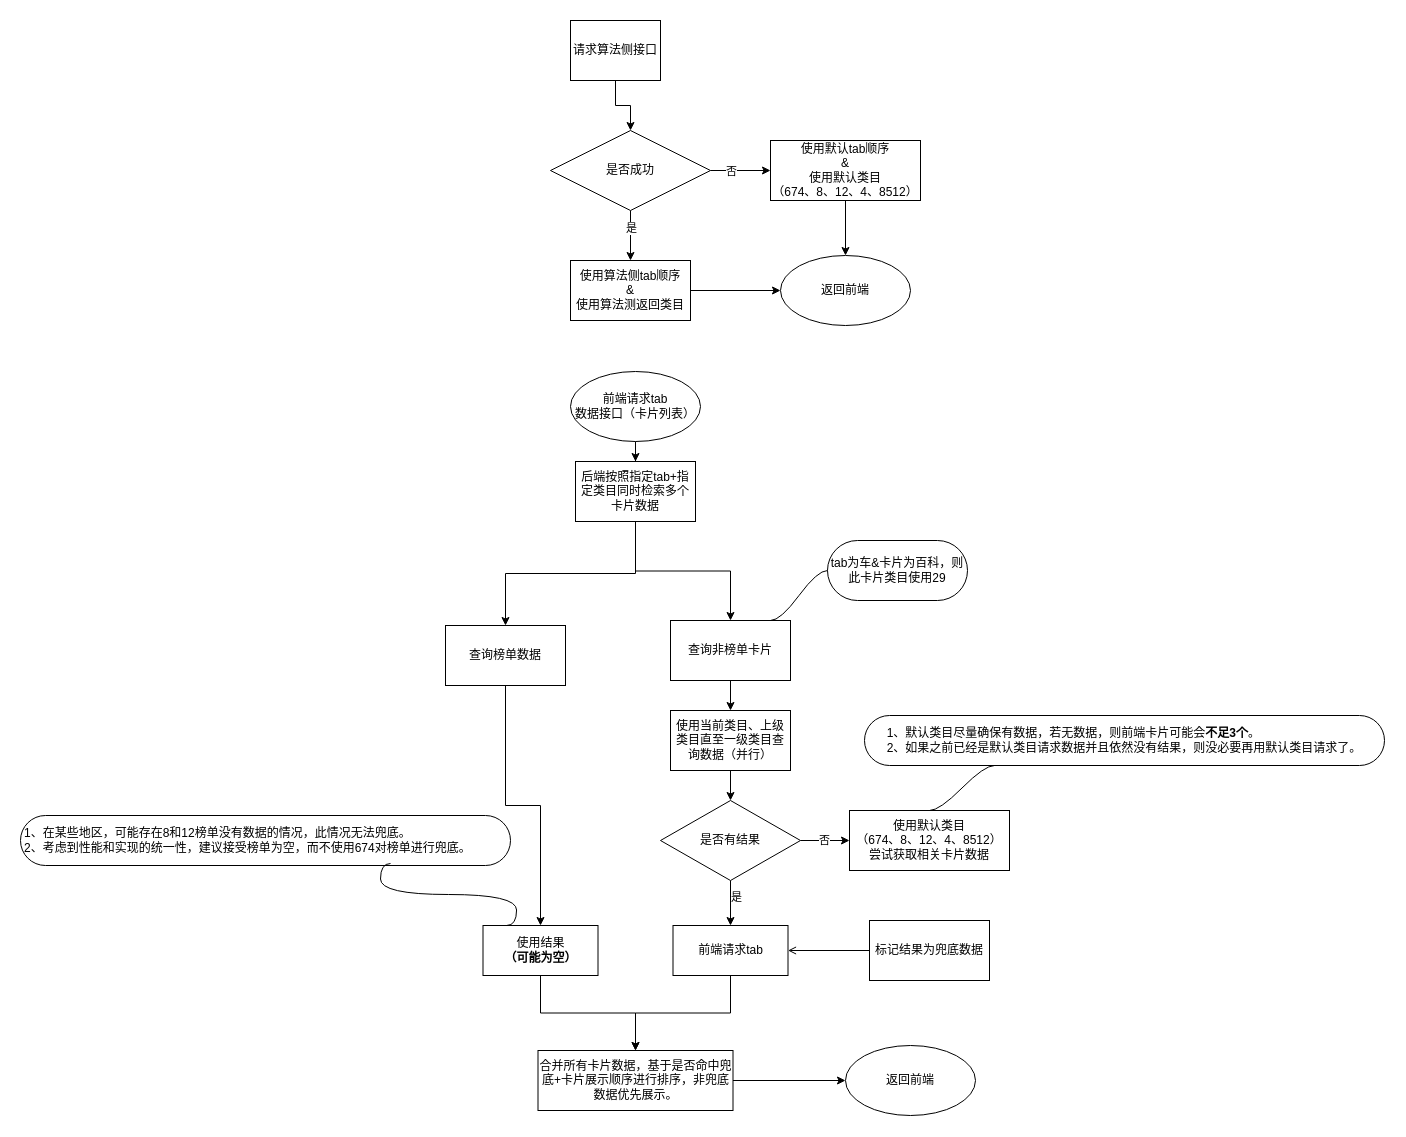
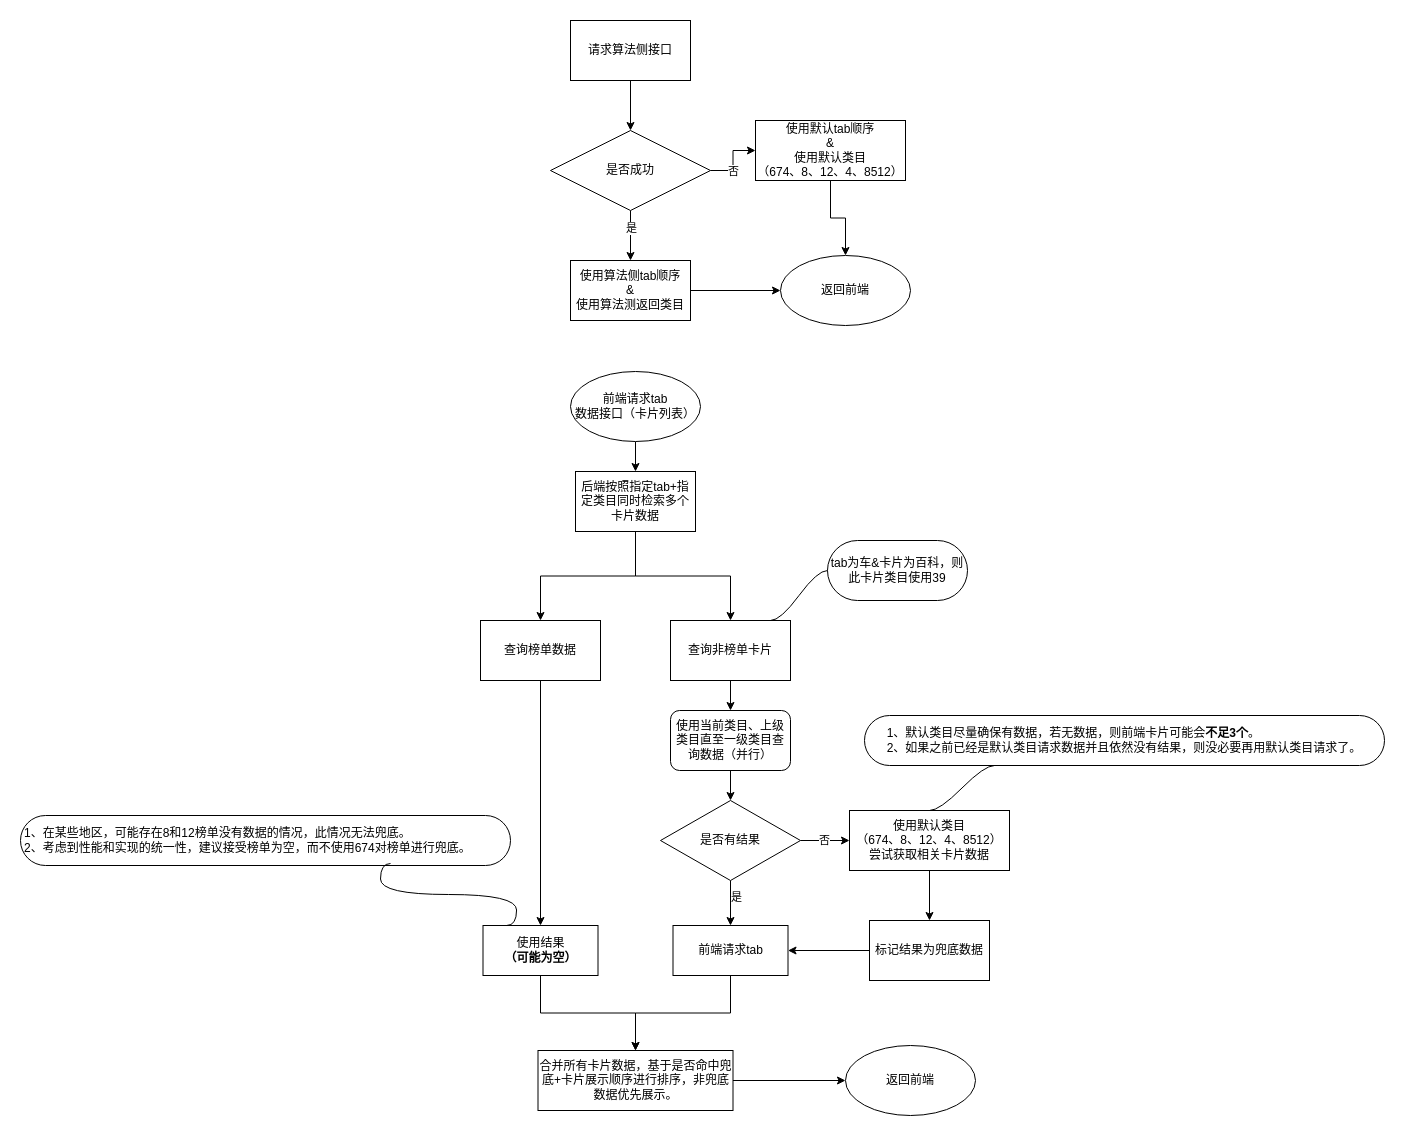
  <mxCell id="0" />
  <mxCell id="1" parent="0" />
  <mxCell id="2" value="" style="edgeStyle=orthogonalEdgeStyle;rounded=0;orthogonalLoop=1;jettySize=auto;html=1;" edge="1" parent="1" source="3" target="8"><mxGeometry relative="1" as="geometry" /></mxCell>
- <mxCell id="3" value="请求算法侧接口" style="rounded=0;whiteSpace=wrap;html=1;" vertex="1" parent="1"><mxGeometry x="570" y="20" width="90" height="60" as="geometry" /></mxCell>
+ <mxCell id="3" value="请求算法侧接口" style="rounded=0;whiteSpace=wrap;html=1;" vertex="1" parent="1"><mxGeometry x="570" y="20" width="120" height="60" as="geometry" /></mxCell>
  <mxCell id="4" value="" style="edgeStyle=orthogonalEdgeStyle;rounded=0;orthogonalLoop=1;jettySize=auto;html=1;" edge="1" parent="1" source="8" target="10"><mxGeometry relative="1" as="geometry" /></mxCell>
  <mxCell id="5" value="否" style="edgeLabel;html=1;align=center;verticalAlign=middle;resizable=0;points=[];" vertex="1" connectable="0" parent="4"><mxGeometry x="-0.319" relative="1" as="geometry"><mxPoint as="offset" /></mxGeometry></mxCell>
  <mxCell id="6" value="" style="edgeStyle=orthogonalEdgeStyle;rounded=0;orthogonalLoop=1;jettySize=auto;html=1;" edge="1" parent="1" source="8" target="12"><mxGeometry relative="1" as="geometry" /></mxCell>
  <mxCell id="7" value="是" style="edgeLabel;html=1;align=center;verticalAlign=middle;resizable=0;points=[];" vertex="1" connectable="0" parent="6"><mxGeometry x="-0.333" relative="1" as="geometry"><mxPoint as="offset" /></mxGeometry></mxCell>
  <mxCell id="8" value="是否成功" style="rhombus;whiteSpace=wrap;html=1;rounded=0;" vertex="1" parent="1"><mxGeometry x="550" y="130" width="160" height="80" as="geometry" /></mxCell>
  <mxCell id="9" value="" style="edgeStyle=orthogonalEdgeStyle;rounded=0;orthogonalLoop=1;jettySize=auto;html=1;" edge="1" parent="1" source="10" target="13"><mxGeometry relative="1" as="geometry" /></mxCell>
- <mxCell id="10" value="&lt;div&gt;使用默认tab顺序&lt;br&gt;&amp;amp;&lt;/div&gt;使用默认类目&lt;div&gt;（674、8、12、4、8512）&lt;/div&gt;" style="whiteSpace=wrap;html=1;rounded=0;" vertex="1" parent="1"><mxGeometry x="770" y="140" width="150" height="60" as="geometry" /></mxCell>
+ <mxCell id="10" value="&lt;div&gt;使用默认tab顺序&lt;br&gt;&amp;amp;&lt;/div&gt;使用默认类目&lt;div&gt;（674、8、12、4、8512）&lt;/div&gt;" style="whiteSpace=wrap;html=1;rounded=0;" vertex="1" parent="1"><mxGeometry x="755" y="120" width="150" height="60" as="geometry" /></mxCell>
  <mxCell id="11" value="" style="edgeStyle=orthogonalEdgeStyle;rounded=0;orthogonalLoop=1;jettySize=auto;html=1;" edge="1" parent="1" source="12" target="13"><mxGeometry relative="1" as="geometry" /></mxCell>
  <mxCell id="12" value="&lt;div&gt;使用算法侧tab顺序&lt;/div&gt;&lt;div&gt;&amp;amp;&lt;/div&gt;使用算法测返回类目" style="whiteSpace=wrap;html=1;rounded=0;" vertex="1" parent="1"><mxGeometry x="570" y="260" width="120" height="60" as="geometry" /></mxCell>
  <mxCell id="13" value="返回前端" style="ellipse;whiteSpace=wrap;html=1;" vertex="1" parent="1"><mxGeometry x="780" y="255" width="130" height="70" as="geometry" /></mxCell>
  <mxCell id="14" value="" style="edgeStyle=orthogonalEdgeStyle;rounded=0;orthogonalLoop=1;jettySize=auto;html=1;" edge="1" parent="1" source="15" target="17"><mxGeometry relative="1" as="geometry" /></mxCell>
  <mxCell id="15" value="前端请求tab&lt;div&gt;数据接口（卡片列表）&lt;/div&gt;" style="ellipse;whiteSpace=wrap;html=1;" vertex="1" parent="1"><mxGeometry x="570" y="371" width="130" height="70" as="geometry" /></mxCell>
  <mxCell id="16" value="" style="edgeStyle=orthogonalEdgeStyle;rounded=0;orthogonalLoop=1;jettySize=auto;html=1;" edge="1" parent="1" source="17" target="21"><mxGeometry relative="1" as="geometry" /></mxCell>
- <mxCell id="17" value="后端按照指定tab+指定类目同时检索多个卡片数据" style="rounded=0;whiteSpace=wrap;html=1;" vertex="1" parent="1"><mxGeometry x="575" y="461" width="120" height="60" as="geometry" /></mxCell>
+ <mxCell id="17" value="后端按照指定tab+指定类目同时检索多个卡片数据" style="rounded=0;whiteSpace=wrap;html=1;" vertex="1" parent="1"><mxGeometry x="575" y="471" width="120" height="60" as="geometry" /></mxCell>
  <mxCell id="18" value="" style="edgeStyle=orthogonalEdgeStyle;rounded=0;orthogonalLoop=1;jettySize=auto;html=1;" edge="1" parent="1" source="19" target="39"><mxGeometry relative="1" as="geometry"><mxPoint x="540" y="750" as="targetPoint" /></mxGeometry></mxCell>
- <mxCell id="19" value="查询榜单数据" style="rounded=0;whiteSpace=wrap;html=1;" vertex="1" parent="1"><mxGeometry x="445" y="625" width="120" height="60" as="geometry" /></mxCell>
+ <mxCell id="19" value="查询榜单数据" style="rounded=0;whiteSpace=wrap;html=1;" vertex="1" parent="1"><mxGeometry x="480" y="620" width="120" height="60" as="geometry" /></mxCell>
  <mxCell id="20" value="" style="edgeStyle=orthogonalEdgeStyle;rounded=0;orthogonalLoop=1;jettySize=auto;html=1;" edge="1" parent="1" source="21" target="24"><mxGeometry relative="1" as="geometry" /></mxCell>
  <mxCell id="21" value="查询非榜单卡片" style="rounded=0;whiteSpace=wrap;html=1;" vertex="1" parent="1"><mxGeometry x="670" y="620" width="120" height="60" as="geometry" /></mxCell>
  <mxCell id="22" value="" style="edgeStyle=orthogonalEdgeStyle;rounded=0;orthogonalLoop=1;jettySize=auto;html=1;exitX=0.5;exitY=1;exitDx=0;exitDy=0;entryX=0.5;entryY=0;entryDx=0;entryDy=0;" edge="1" parent="1" source="17" target="19"><mxGeometry relative="1" as="geometry"><mxPoint x="474.45" y="590" as="sourcePoint" /><mxPoint x="570" y="620" as="targetPoint" /></mxGeometry></mxCell>
  <mxCell id="23" value="" style="edgeStyle=orthogonalEdgeStyle;rounded=0;orthogonalLoop=1;jettySize=auto;html=1;" edge="1" parent="1" source="24" target="29"><mxGeometry relative="1" as="geometry" /></mxCell>
- <mxCell id="24" value="使用当前类目、上级类目直至一级类目查询数据（并行）" style="rounded=0;whiteSpace=wrap;html=1;" vertex="1" parent="1"><mxGeometry x="670" y="710" width="120" height="60" as="geometry" /></mxCell>
+ <mxCell id="24" value="使用当前类目、上级类目直至一级类目查询数据（并行）" style="whiteSpace=wrap;html=1;rounded=1;" vertex="1" parent="1"><mxGeometry x="670" y="710" width="120" height="60" as="geometry" /></mxCell>
  <mxCell id="25" value="" style="edgeStyle=orthogonalEdgeStyle;rounded=0;orthogonalLoop=1;jettySize=auto;html=1;" edge="1" parent="1" source="29" target="31"><mxGeometry relative="1" as="geometry" /></mxCell>
  <mxCell id="26" value="否" style="edgeLabel;html=1;align=center;verticalAlign=middle;resizable=0;points=[];" vertex="1" connectable="0" parent="25"><mxGeometry x="-0.061" y="1" relative="1" as="geometry"><mxPoint as="offset" /></mxGeometry></mxCell>
  <mxCell id="27" value="" style="edgeStyle=orthogonalEdgeStyle;rounded=0;orthogonalLoop=1;jettySize=auto;html=1;" edge="1" parent="1" source="29" target="35"><mxGeometry relative="1" as="geometry" /></mxCell>
  <mxCell id="28" value="是" style="edgeLabel;html=1;align=center;verticalAlign=middle;resizable=0;points=[];" vertex="1" connectable="0" parent="27"><mxGeometry x="-0.302" y="5" relative="1" as="geometry"><mxPoint as="offset" /></mxGeometry></mxCell>
  <mxCell id="29" value="是否有结果" style="rhombus;whiteSpace=wrap;html=1;rounded=0;" vertex="1" parent="1"><mxGeometry x="660" y="800" width="140" height="80" as="geometry" /></mxCell>
+ <mxCell id="30" value="" style="edgeStyle=orthogonalEdgeStyle;rounded=0;orthogonalLoop=1;jettySize=auto;html=1;" edge="1" parent="1" source="31" target="37"><mxGeometry relative="1" as="geometry" /></mxCell>
  <mxCell id="31" value="使用默认类目&lt;div&gt;（674、8、12、4、8512）&lt;div&gt;尝试获取相关卡片数据&lt;/div&gt;&lt;/div&gt;" style="whiteSpace=wrap;html=1;rounded=0;" vertex="1" parent="1"><mxGeometry x="849" y="810" width="160" height="60" as="geometry" /></mxCell>
- <mxCell id="32" value="tab为车&amp;amp;卡片为百科，则此卡片类目使用29" style="whiteSpace=wrap;html=1;rounded=1;arcSize=50;align=center;verticalAlign=middle;strokeWidth=1;autosize=1;spacing=4;treeFolding=1;treeMoving=1;newEdgeStyle={&quot;edgeStyle&quot;:&quot;entityRelationEdgeStyle&quot;,&quot;startArrow&quot;:&quot;none&quot;,&quot;endArrow&quot;:&quot;none&quot;,&quot;segment&quot;:10,&quot;curved&quot;:1,&quot;sourcePerimeterSpacing&quot;:0,&quot;targetPerimeterSpacing&quot;:0};" vertex="1" parent="1"><mxGeometry x="827" y="540" width="140" height="60" as="geometry" /></mxCell>
+ <mxCell id="32" value="tab为车&amp;amp;卡片为百科，则此卡片类目使用39" style="whiteSpace=wrap;html=1;rounded=1;arcSize=50;align=center;verticalAlign=middle;strokeWidth=1;autosize=1;spacing=4;treeFolding=1;treeMoving=1;newEdgeStyle={&quot;edgeStyle&quot;:&quot;entityRelationEdgeStyle&quot;,&quot;startArrow&quot;:&quot;none&quot;,&quot;endArrow&quot;:&quot;none&quot;,&quot;segment&quot;:10,&quot;curved&quot;:1,&quot;sourcePerimeterSpacing&quot;:0,&quot;targetPerimeterSpacing&quot;:0};" vertex="1" parent="1"><mxGeometry x="827" y="540" width="140" height="60" as="geometry" /></mxCell>
  <mxCell id="33" value="" style="edgeStyle=entityRelationEdgeStyle;startArrow=none;endArrow=none;segment=10;curved=1;sourcePerimeterSpacing=0;targetPerimeterSpacing=0;rounded=0;" edge="1" target="32" parent="1"><mxGeometry relative="1" as="geometry"><mxPoint x="770" y="620" as="sourcePoint" /></mxGeometry></mxCell>
  <mxCell id="34" value="" style="edgeStyle=orthogonalEdgeStyle;rounded=0;orthogonalLoop=1;jettySize=auto;html=1;" edge="1" parent="1" source="35" target="41"><mxGeometry relative="1" as="geometry" /></mxCell>
  <mxCell id="35" value="前端请求tab" style="whiteSpace=wrap;html=1;rounded=0;" vertex="1" parent="1"><mxGeometry x="672.5" y="925" width="115" height="50" as="geometry" /></mxCell>
- <mxCell id="36" value="" style="edgeStyle=orthogonalEdgeStyle;rounded=0;orthogonalLoop=1;jettySize=auto;html=1;endArrow=open;" edge="1" parent="1" source="37" target="35"><mxGeometry relative="1" as="geometry" /></mxCell>
+ <mxCell id="36" value="" style="edgeStyle=orthogonalEdgeStyle;rounded=0;orthogonalLoop=1;jettySize=auto;html=1;" edge="1" parent="1" source="37" target="35"><mxGeometry relative="1" as="geometry" /></mxCell>
  <mxCell id="37" value="标记结果为兜底数据" style="whiteSpace=wrap;html=1;rounded=0;" vertex="1" parent="1"><mxGeometry x="869" y="920" width="120" height="60" as="geometry" /></mxCell>
  <mxCell id="38" value="" style="edgeStyle=orthogonalEdgeStyle;rounded=0;orthogonalLoop=1;jettySize=auto;html=1;" edge="1" parent="1" source="39" target="41"><mxGeometry relative="1" as="geometry" /></mxCell>
  <mxCell id="39" value="使用结果&lt;div&gt;&lt;b&gt;（可能为空）&lt;/b&gt;&lt;/div&gt;" style="whiteSpace=wrap;html=1;rounded=0;" vertex="1" parent="1"><mxGeometry x="482.5" y="925" width="115" height="50" as="geometry" /></mxCell>
  <mxCell id="40" value="" style="edgeStyle=orthogonalEdgeStyle;rounded=0;orthogonalLoop=1;jettySize=auto;html=1;" edge="1" parent="1" source="41" target="42"><mxGeometry relative="1" as="geometry" /></mxCell>
  <mxCell id="41" value="合并所有卡片数据，基于是否命中兜底+卡片展示顺序进行排序，非兜底数据优先展示。" style="whiteSpace=wrap;html=1;rounded=0;" vertex="1" parent="1"><mxGeometry x="537.5" y="1050" width="195" height="60" as="geometry" /></mxCell>
  <mxCell id="42" value="返回前端" style="ellipse;whiteSpace=wrap;html=1;" vertex="1" parent="1"><mxGeometry x="845" y="1045" width="130" height="70" as="geometry" /></mxCell>
  <mxCell id="43" value="&lt;div style=&quot;text-align: left;&quot;&gt;&lt;span style=&quot;background-color: initial;&quot;&gt;1、默认类目尽量确保有数据，若无数据，则前端卡片可能会&lt;b&gt;不足3个&lt;/b&gt;。&lt;/span&gt;&lt;/div&gt;&lt;div style=&quot;text-align: left;&quot;&gt;&lt;span style=&quot;&quot;&gt;2、如果之前已经是默认类目请求数据并且依然没有结果，则没必要再用默认类目请求了。&lt;/span&gt;&lt;br&gt;&lt;/div&gt;" style="whiteSpace=wrap;html=1;rounded=1;arcSize=50;align=center;verticalAlign=middle;strokeWidth=1;autosize=1;spacing=4;treeFolding=1;treeMoving=1;newEdgeStyle={&quot;edgeStyle&quot;:&quot;entityRelationEdgeStyle&quot;,&quot;startArrow&quot;:&quot;none&quot;,&quot;endArrow&quot;:&quot;none&quot;,&quot;segment&quot;:10,&quot;curved&quot;:1,&quot;sourcePerimeterSpacing&quot;:0,&quot;targetPerimeterSpacing&quot;:0};" vertex="1" parent="1"><mxGeometry x="864" y="715" width="520" height="50" as="geometry" /></mxCell>
  <mxCell id="44" value="" style="edgeStyle=entityRelationEdgeStyle;startArrow=none;endArrow=none;segment=10;curved=1;sourcePerimeterSpacing=0;targetPerimeterSpacing=0;rounded=0;exitX=0.5;exitY=0;exitDx=0;exitDy=0;entryX=0.25;entryY=1;entryDx=0;entryDy=0;" edge="1" parent="1" target="43" source="31"><mxGeometry relative="1" as="geometry"><mxPoint x="989" y="810" as="sourcePoint" /></mxGeometry></mxCell>
  <mxCell id="45" value="1、在某些地区，可能存在8和12榜单没有数据的情况，此情况无法兜底。&lt;br&gt;2、考虑到性能和实现的统一性，建议接受榜单为空，而不使用674对榜单进行兜底。" style="whiteSpace=wrap;html=1;rounded=1;arcSize=50;align=left;verticalAlign=middle;strokeWidth=1;autosize=1;spacing=4;treeFolding=1;treeMoving=1;newEdgeStyle={&quot;edgeStyle&quot;:&quot;entityRelationEdgeStyle&quot;,&quot;startArrow&quot;:&quot;none&quot;,&quot;endArrow&quot;:&quot;none&quot;,&quot;segment&quot;:10,&quot;curved&quot;:1,&quot;sourcePerimeterSpacing&quot;:0,&quot;targetPerimeterSpacing&quot;:0};" vertex="1" parent="1"><mxGeometry x="20" y="815" width="490" height="50" as="geometry" /></mxCell>
  <mxCell id="46" value="" style="edgeStyle=entityRelationEdgeStyle;startArrow=none;endArrow=none;segment=10;curved=1;sourcePerimeterSpacing=0;targetPerimeterSpacing=0;rounded=0;entryX=0.25;entryY=1;entryDx=0;entryDy=0;exitX=0.118;exitY=0.14;exitDx=0;exitDy=0;exitPerimeter=0;" edge="1" parent="1"><mxGeometry relative="1" as="geometry"><mxPoint x="506.07" y="925" as="sourcePoint" /><mxPoint x="390" y="863" as="targetPoint" /><Array as="points"><mxPoint x="520" y="933" /><mxPoint x="500" y="923" /><mxPoint x="400" y="923" /><mxPoint x="500" y="933" /><mxPoint x="520" y="913" /><mxPoint x="400" y="923" /><mxPoint x="420" y="883" /><mxPoint x="400" y="843" /></Array></mxGeometry></mxCell>
